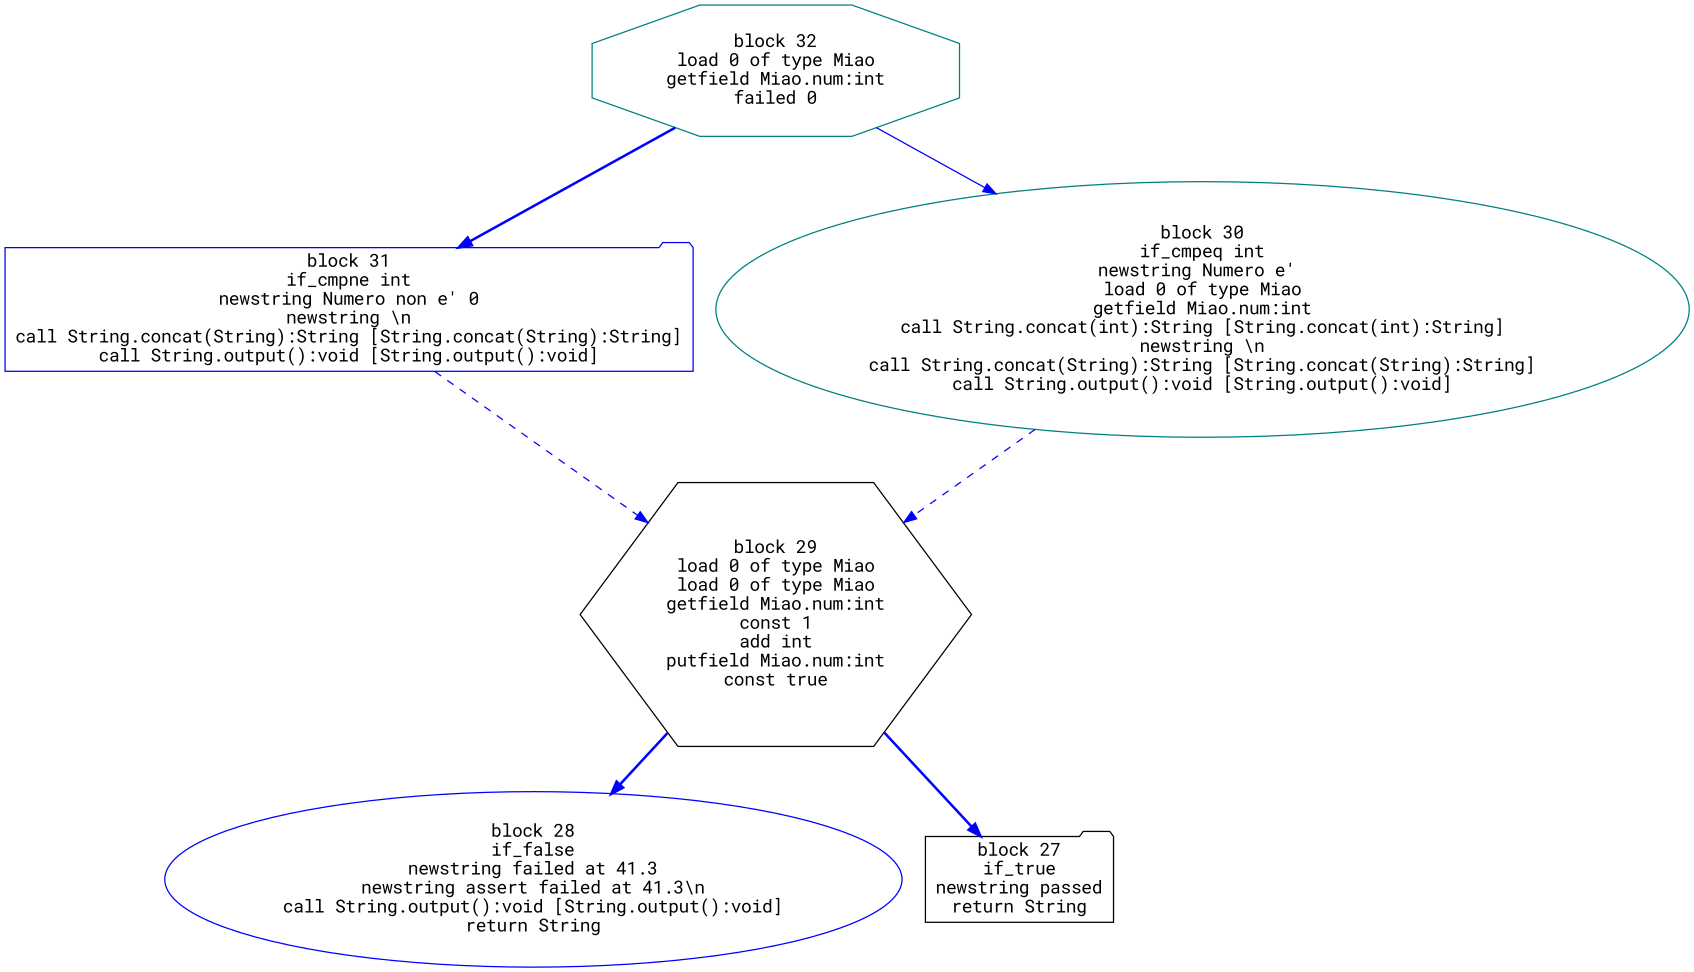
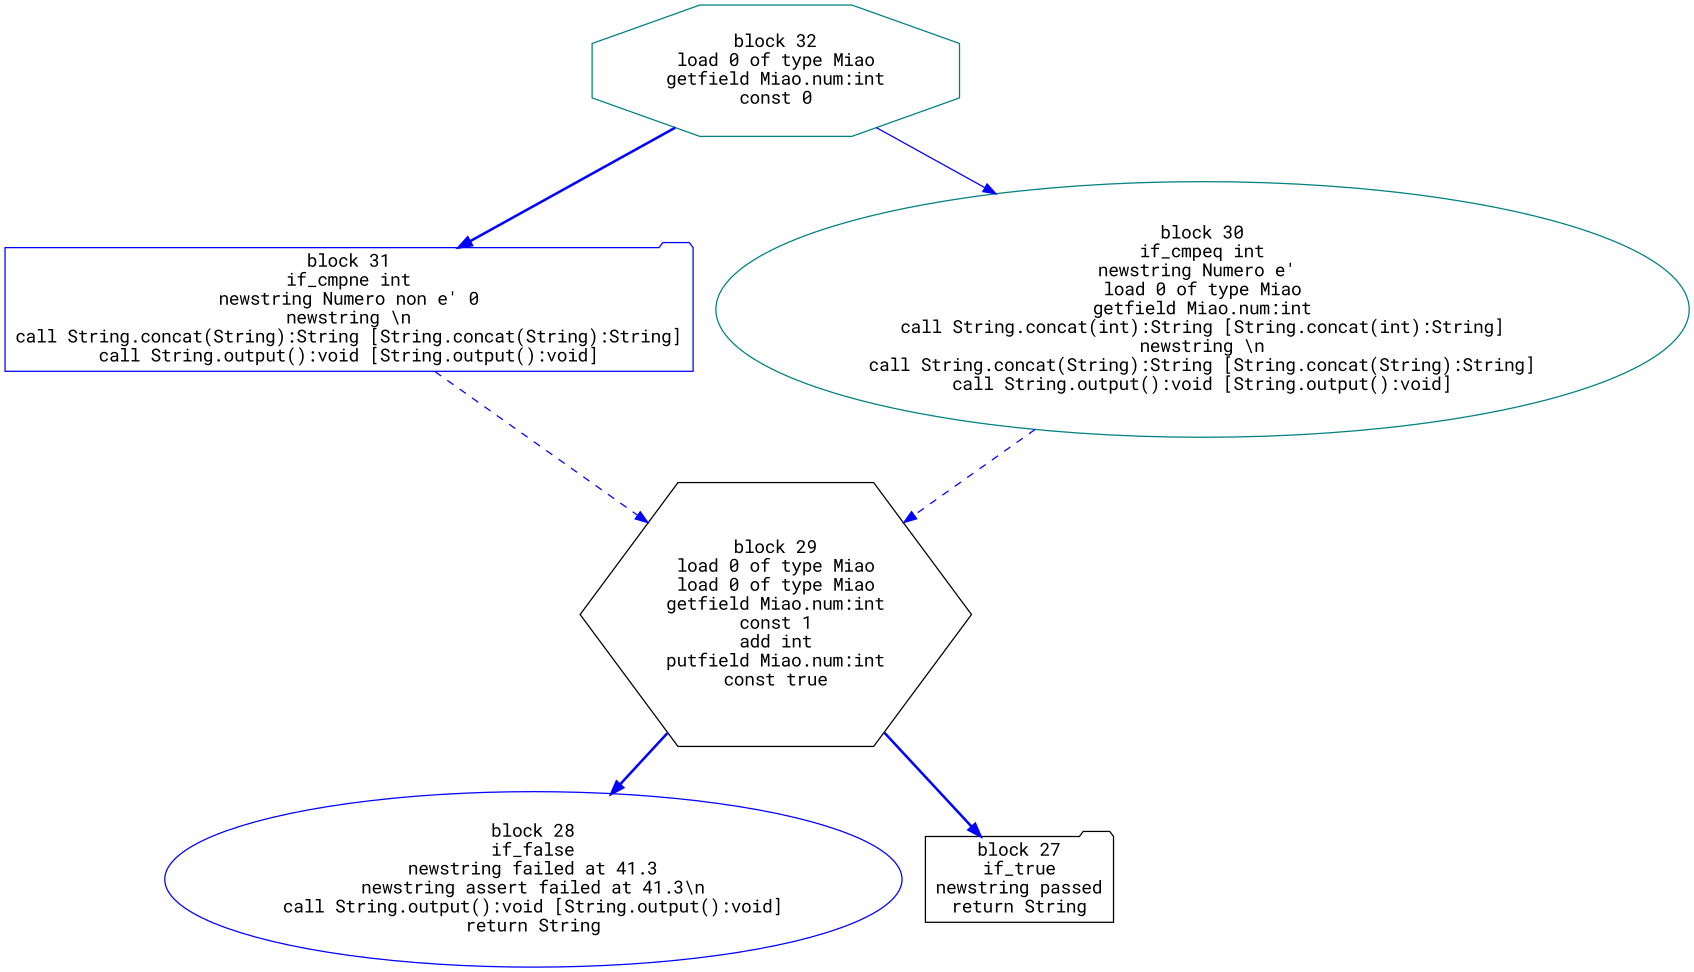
  digraph {
    fontname="Roboto Mono"
    node [shape=folder color=teal fontname="Roboto Mono"]
    edge [color=blue fontsize=8 style=bold fontname="Roboto Mono"]
-   n1 [label="block 32\nload 0 of type Miao\ngetfield Miao.num:int\nfailed 0" shape=octagon]
+   n1 [label="block 32\nload 0 of type Miao\ngetfield Miao.num:int\nconst 0" shape=octagon]
    n2 [label="block 31\nif_cmpne int\nnewstring Numero non e' 0\nnewstring \\n\ncall String.concat(String):String [String.concat(String):String]\ncall String.output():void [String.output():void]" color=blue]
    n3 [label="block 30\nif_cmpeq int\nnewstring Numero e' \nload 0 of type Miao\ngetfield Miao.num:int\ncall String.concat(int):String [String.concat(int):String]\nnewstring \\n\ncall String.concat(String):String [String.concat(String):String]\ncall String.output():void [String.output():void]" shape=ellipse]
    n4 [label="block 29\nload 0 of type Miao\nload 0 of type Miao\ngetfield Miao.num:int\nconst 1\nadd int\nputfield Miao.num:int\nconst true" shape=hexagon color=black]
    n5 [label="block 28\nif_false\nnewstring failed at 41.3\nnewstring assert failed at 41.3\\n\ncall String.output():void [String.output():void]\nreturn String" shape=ellipse color=blue]
    n6 [label="block 27\nif_true\nnewstring passed\nreturn String" color=black]
    n1 -> n2
    n1 -> n3 [style=solid]
    n2 -> n4 [style=dashed]
    n3 -> n4 [style=dashed]
    n4 -> n5
    n4 -> n6
  }
